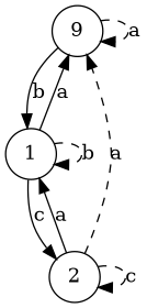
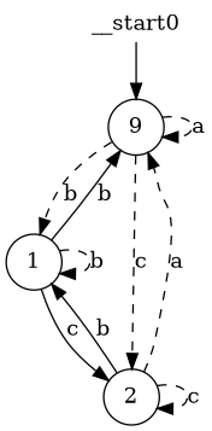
  digraph {
    node [shape=circle]
    edge [modality=MAY]
    n1 [label=9]
    n2 [label=1]
    n3 [label=2]
+   __start0 [height=0 shape=none width=0]
    n1 -> n1 [label=a style=dashed]
-   n1 -> n2 [label=b modality=MUST]
-   n2 -> n1 [label=a modality=MUST]
+   n1 -> n2 [label=b modality=MUST style=dashed]
+   n1 -> n3 [label=c style=dashed]
+   n2 -> n1 [label=b modality=MUST]
    n2 -> n2 [label=b style=dashed]
    n2 -> n3 [label=c modality=MUST]
    n3 -> n1 [label=a style=dashed]
-   n3 -> n2 [label=a modality=MUST]
+   n3 -> n2 [label=b modality=MUST]
    n3 -> n3 [label=c style=dashed]
+   __start0 -> n1 [modality=""]
  }
